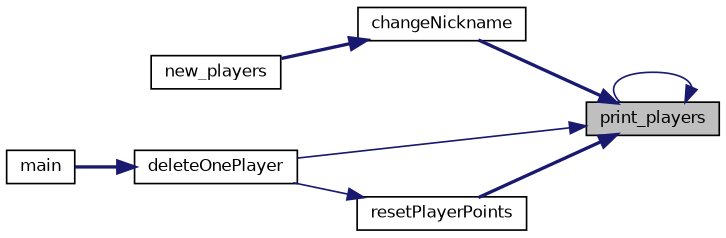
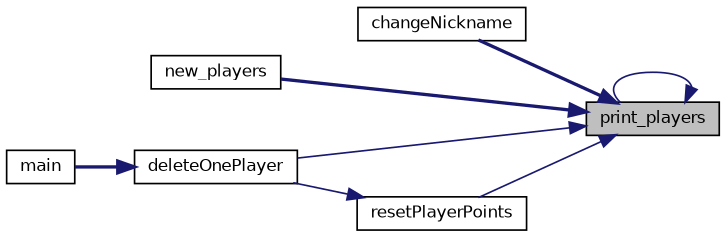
  digraph {
    rankdir=RL
    node [color=black fillcolor=white fontname=Helvetica fontsize=10 shape=record style=filled]
    edge [color=midnightblue dir=back fontname=Helvetica fontsize=10 labelfontname=Helvetica labelfontsize=10 style=solid]
    n1 [fillcolor=grey75 fontcolor=black height=0.2 label=print_players width=0.4]
    n2 [height=0.2 label=changeNickname width=0.4]
    n3 [height=0.2 label=deleteOnePlayer width=0.4]
    n4 [height=0.2 label=new_players width=0.4]
    n5 [height=0.2 label=resetPlayerPoints width=0.4]
    n6 [height=0.2 label=main width=0.4]
    n1 -> n1
    n1 -> n2 [style=bold]
    n1 -> n3
-   n2 -> n4 [style=bold]
-   n1 -> n5 [style=bold]
+   n1 -> n4 [style=bold]
+   n1 -> n5
    n3 -> n6 [style=bold]
    n5 -> n3
  }
